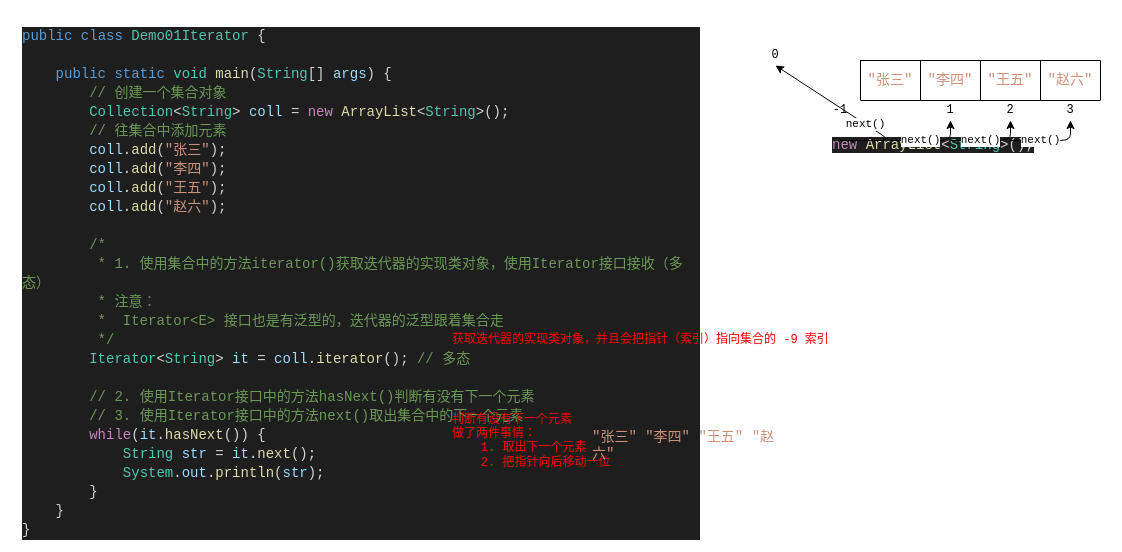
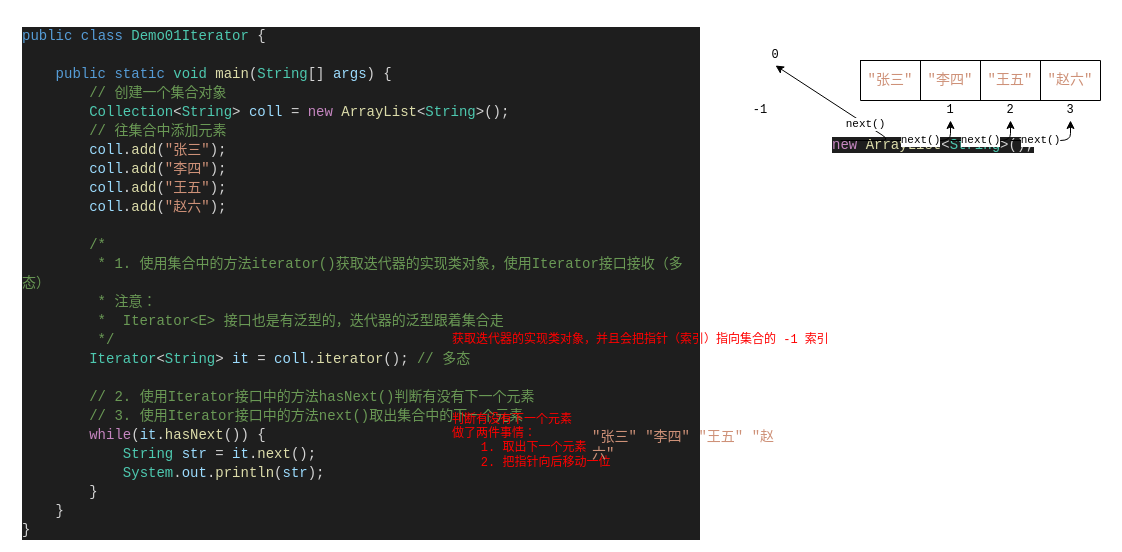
  <mxCell id="0" />
  <mxCell id="1" parent="0" />
  <mxCell id="2" value="&lt;div style=&quot;color: rgb(212 , 212 , 212) ; background-color: rgb(30 , 30 , 30) ; font-family: &amp;#34;consolas&amp;#34; , &amp;#34;courier new&amp;#34; , monospace ; font-weight: normal ; font-size: 14px ; line-height: 19px&quot;&gt;&lt;div&gt;&lt;span style=&quot;color: #569cd6&quot;&gt;public&lt;/span&gt;&lt;span style=&quot;color: #d4d4d4&quot;&gt;&amp;nbsp;&lt;/span&gt;&lt;span style=&quot;color: #569cd6&quot;&gt;class&lt;/span&gt;&lt;span style=&quot;color: #d4d4d4&quot;&gt;&amp;nbsp;&lt;/span&gt;&lt;span style=&quot;color: #4ec9b0&quot;&gt;Demo01Iterator&lt;/span&gt;&lt;span style=&quot;color: #d4d4d4&quot;&gt;&amp;nbsp;{&lt;/span&gt;&lt;/div&gt;&lt;br&gt;&lt;div&gt;&lt;span style=&quot;color: #d4d4d4&quot;&gt;&amp;nbsp;&amp;nbsp;&amp;nbsp;&amp;nbsp;&lt;/span&gt;&lt;span style=&quot;color: #569cd6&quot;&gt;public&lt;/span&gt;&lt;span style=&quot;color: #d4d4d4&quot;&gt;&amp;nbsp;&lt;/span&gt;&lt;span style=&quot;color: #569cd6&quot;&gt;static&lt;/span&gt;&lt;span style=&quot;color: #d4d4d4&quot;&gt;&amp;nbsp;&lt;/span&gt;&lt;span style=&quot;color: #4ec9b0&quot;&gt;void&lt;/span&gt;&lt;span style=&quot;color: #d4d4d4&quot;&gt;&amp;nbsp;&lt;/span&gt;&lt;span style=&quot;color: #dcdcaa&quot;&gt;main&lt;/span&gt;&lt;span style=&quot;color: #d4d4d4&quot;&gt;(&lt;/span&gt;&lt;span style=&quot;color: #4ec9b0&quot;&gt;String&lt;/span&gt;&lt;span style=&quot;color: #d4d4d4&quot;&gt;[]&amp;nbsp;&lt;/span&gt;&lt;span style=&quot;color: #9cdcfe&quot;&gt;args&lt;/span&gt;&lt;span style=&quot;color: #d4d4d4&quot;&gt;)&amp;nbsp;{&lt;/span&gt;&lt;/div&gt;&lt;div&gt;&lt;span style=&quot;color: #d4d4d4&quot;&gt;&amp;nbsp;&amp;nbsp;&amp;nbsp;&amp;nbsp;&amp;nbsp;&amp;nbsp;&amp;nbsp;&amp;nbsp;&lt;/span&gt;&lt;span style=&quot;color: #6a9955&quot;&gt;//&amp;nbsp;创建一个集合对象&lt;/span&gt;&lt;/div&gt;&lt;div&gt;&lt;span style=&quot;color: #d4d4d4&quot;&gt;&amp;nbsp;&amp;nbsp;&amp;nbsp;&amp;nbsp;&amp;nbsp;&amp;nbsp;&amp;nbsp;&amp;nbsp;&lt;/span&gt;&lt;span style=&quot;color: #4ec9b0&quot;&gt;Collection&lt;/span&gt;&lt;span style=&quot;color: #d4d4d4&quot;&gt;&amp;lt;&lt;/span&gt;&lt;span style=&quot;color: #4ec9b0&quot;&gt;String&lt;/span&gt;&lt;span style=&quot;color: #d4d4d4&quot;&gt;&amp;gt;&amp;nbsp;&lt;/span&gt;&lt;span style=&quot;color: #9cdcfe&quot;&gt;coll&lt;/span&gt;&lt;span style=&quot;color: #d4d4d4&quot;&gt;&amp;nbsp;=&amp;nbsp;&lt;/span&gt;&lt;span style=&quot;color: #c586c0&quot;&gt;new&lt;/span&gt;&lt;span style=&quot;color: #d4d4d4&quot;&gt;&amp;nbsp;&lt;/span&gt;&lt;span style=&quot;color: #dcdcaa&quot;&gt;ArrayList&lt;/span&gt;&lt;span style=&quot;color: #d4d4d4&quot;&gt;&amp;lt;&lt;/span&gt;&lt;span style=&quot;color: #4ec9b0&quot;&gt;String&lt;/span&gt;&lt;span style=&quot;color: #d4d4d4&quot;&gt;&amp;gt;();&lt;/span&gt;&lt;/div&gt;&lt;div&gt;&lt;span style=&quot;color: #d4d4d4&quot;&gt;&amp;nbsp;&amp;nbsp;&amp;nbsp;&amp;nbsp;&amp;nbsp;&amp;nbsp;&amp;nbsp;&amp;nbsp;&lt;/span&gt;&lt;span style=&quot;color: #6a9955&quot;&gt;//&amp;nbsp;往集合中添加元素&lt;/span&gt;&lt;/div&gt;&lt;div&gt;&lt;span style=&quot;color: #d4d4d4&quot;&gt;&amp;nbsp;&amp;nbsp;&amp;nbsp;&amp;nbsp;&amp;nbsp;&amp;nbsp;&amp;nbsp;&amp;nbsp;&lt;/span&gt;&lt;span style=&quot;color: #9cdcfe&quot;&gt;coll&lt;/span&gt;&lt;span style=&quot;color: #d4d4d4&quot;&gt;.&lt;/span&gt;&lt;span style=&quot;color: #dcdcaa&quot;&gt;add&lt;/span&gt;&lt;span style=&quot;color: #d4d4d4&quot;&gt;(&lt;/span&gt;&lt;span style=&quot;color: #ce9178&quot;&gt;&quot;张三&quot;&lt;/span&gt;&lt;span style=&quot;color: #d4d4d4&quot;&gt;);&lt;/span&gt;&lt;/div&gt;&lt;div&gt;&lt;span style=&quot;color: #d4d4d4&quot;&gt;&amp;nbsp;&amp;nbsp;&amp;nbsp;&amp;nbsp;&amp;nbsp;&amp;nbsp;&amp;nbsp;&amp;nbsp;&lt;/span&gt;&lt;span style=&quot;color: #9cdcfe&quot;&gt;coll&lt;/span&gt;&lt;span style=&quot;color: #d4d4d4&quot;&gt;.&lt;/span&gt;&lt;span style=&quot;color: #dcdcaa&quot;&gt;add&lt;/span&gt;&lt;span style=&quot;color: #d4d4d4&quot;&gt;(&lt;/span&gt;&lt;span style=&quot;color: #ce9178&quot;&gt;&quot;李四&quot;&lt;/span&gt;&lt;span style=&quot;color: #d4d4d4&quot;&gt;);&lt;/span&gt;&lt;/div&gt;&lt;div&gt;&lt;span style=&quot;color: #d4d4d4&quot;&gt;&amp;nbsp;&amp;nbsp;&amp;nbsp;&amp;nbsp;&amp;nbsp;&amp;nbsp;&amp;nbsp;&amp;nbsp;&lt;/span&gt;&lt;span style=&quot;color: #9cdcfe&quot;&gt;coll&lt;/span&gt;&lt;span style=&quot;color: #d4d4d4&quot;&gt;.&lt;/span&gt;&lt;span style=&quot;color: #dcdcaa&quot;&gt;add&lt;/span&gt;&lt;span style=&quot;color: #d4d4d4&quot;&gt;(&lt;/span&gt;&lt;span style=&quot;color: #ce9178&quot;&gt;&quot;王五&quot;&lt;/span&gt;&lt;span style=&quot;color: #d4d4d4&quot;&gt;);&lt;/span&gt;&lt;/div&gt;&lt;div&gt;&lt;span style=&quot;color: #d4d4d4&quot;&gt;&amp;nbsp;&amp;nbsp;&amp;nbsp;&amp;nbsp;&amp;nbsp;&amp;nbsp;&amp;nbsp;&amp;nbsp;&lt;/span&gt;&lt;span style=&quot;color: #9cdcfe&quot;&gt;coll&lt;/span&gt;&lt;span style=&quot;color: #d4d4d4&quot;&gt;.&lt;/span&gt;&lt;span style=&quot;color: #dcdcaa&quot;&gt;add&lt;/span&gt;&lt;span style=&quot;color: #d4d4d4&quot;&gt;(&lt;/span&gt;&lt;span style=&quot;color: #ce9178&quot;&gt;&quot;赵六&quot;&lt;/span&gt;&lt;span style=&quot;color: #d4d4d4&quot;&gt;);&lt;/span&gt;&lt;/div&gt;&lt;div&gt;&lt;span style=&quot;color: #d4d4d4&quot;&gt;&amp;nbsp;&amp;nbsp;&amp;nbsp;&amp;nbsp;&amp;nbsp;&amp;nbsp;&amp;nbsp;&amp;nbsp;&lt;/span&gt;&lt;/div&gt;&lt;div&gt;&lt;span style=&quot;color: #d4d4d4&quot;&gt;&amp;nbsp;&amp;nbsp;&amp;nbsp;&amp;nbsp;&amp;nbsp;&amp;nbsp;&amp;nbsp;&amp;nbsp;&lt;/span&gt;&lt;span style=&quot;color: #6a9955&quot;&gt;/*&lt;/span&gt;&lt;/div&gt;&lt;div&gt;&lt;span style=&quot;color: #6a9955&quot;&gt;&amp;nbsp;&amp;nbsp;&amp;nbsp;&amp;nbsp;&amp;nbsp;&amp;nbsp;&amp;nbsp;&amp;nbsp;&amp;nbsp;*&amp;nbsp;1.&amp;nbsp;使用集合中的方法iterator()获取迭代器的实现类对象，使用Iterator接口接收（多态）&lt;/span&gt;&lt;/div&gt;&lt;div&gt;&lt;span style=&quot;color: #6a9955&quot;&gt;&amp;nbsp;&amp;nbsp;&amp;nbsp;&amp;nbsp;&amp;nbsp;&amp;nbsp;&amp;nbsp;&amp;nbsp;&amp;nbsp;*&amp;nbsp;注意：&lt;/span&gt;&lt;/div&gt;&lt;div&gt;&lt;span style=&quot;color: #6a9955&quot;&gt;&amp;nbsp;&amp;nbsp;&amp;nbsp;&amp;nbsp;&amp;nbsp;&amp;nbsp;&amp;nbsp;&amp;nbsp;&amp;nbsp;*&amp;nbsp;&amp;nbsp;Iterator&amp;lt;E&amp;gt;&amp;nbsp;接口也是有泛型的，迭代器的泛型跟着集合走&lt;/span&gt;&lt;/div&gt;&lt;div&gt;&lt;span style=&quot;color: #6a9955&quot;&gt;&amp;nbsp;&amp;nbsp;&amp;nbsp;&amp;nbsp;&amp;nbsp;&amp;nbsp;&amp;nbsp;&amp;nbsp;&amp;nbsp;*/&lt;/span&gt;&lt;/div&gt;&lt;div&gt;&lt;span style=&quot;color: #d4d4d4&quot;&gt;&amp;nbsp;&amp;nbsp;&amp;nbsp;&amp;nbsp;&amp;nbsp;&amp;nbsp;&amp;nbsp;&amp;nbsp;&lt;/span&gt;&lt;span style=&quot;color: #4ec9b0&quot;&gt;Iterator&lt;/span&gt;&lt;span style=&quot;color: #d4d4d4&quot;&gt;&amp;lt;&lt;/span&gt;&lt;span style=&quot;color: #4ec9b0&quot;&gt;String&lt;/span&gt;&lt;span style=&quot;color: #d4d4d4&quot;&gt;&amp;gt;&amp;nbsp;&lt;/span&gt;&lt;span style=&quot;color: #9cdcfe&quot;&gt;it&lt;/span&gt;&lt;span style=&quot;color: #d4d4d4&quot;&gt;&amp;nbsp;=&amp;nbsp;&lt;/span&gt;&lt;span style=&quot;color: #9cdcfe&quot;&gt;coll&lt;/span&gt;&lt;span style=&quot;color: #d4d4d4&quot;&gt;.&lt;/span&gt;&lt;span style=&quot;color: #dcdcaa&quot;&gt;iterator&lt;/span&gt;&lt;span style=&quot;color: #d4d4d4&quot;&gt;();&amp;nbsp;&lt;/span&gt;&lt;span style=&quot;color: #6a9955&quot;&gt;//&amp;nbsp;多态&lt;/span&gt;&lt;/div&gt;&lt;br&gt;&lt;div&gt;&lt;span style=&quot;color: #d4d4d4&quot;&gt;&amp;nbsp;&amp;nbsp;&amp;nbsp;&amp;nbsp;&amp;nbsp;&amp;nbsp;&amp;nbsp;&amp;nbsp;&lt;/span&gt;&lt;span style=&quot;color: #6a9955&quot;&gt;//&amp;nbsp;2.&amp;nbsp;使用Iterator接口中的方法hasNext()判断有没有下一个元素&lt;/span&gt;&lt;/div&gt;&lt;div&gt;&lt;span style=&quot;color: #d4d4d4&quot;&gt;&amp;nbsp;&amp;nbsp;&amp;nbsp;&amp;nbsp;&amp;nbsp;&amp;nbsp;&amp;nbsp;&amp;nbsp;&lt;/span&gt;&lt;span style=&quot;color: #6a9955&quot;&gt;//&amp;nbsp;3.&amp;nbsp;使用Iterator接口中的方法next()取出集合中的下一个元素&lt;/span&gt;&lt;/div&gt;&lt;div&gt;&lt;span style=&quot;color: #d4d4d4&quot;&gt;&amp;nbsp; &amp;nbsp; &amp;nbsp; &amp;nbsp;&amp;nbsp;&lt;/span&gt;&lt;span style=&quot;font-family: &amp;#34;consolas&amp;#34; , &amp;#34;courier new&amp;#34; , monospace ; color: rgb(197 , 134 , 192)&quot;&gt;while&lt;/span&gt;&lt;span style=&quot;font-family: &amp;#34;consolas&amp;#34; , &amp;#34;courier new&amp;#34; , monospace&quot;&gt;(&lt;/span&gt;&lt;span style=&quot;font-family: &amp;#34;consolas&amp;#34; , &amp;#34;courier new&amp;#34; , monospace ; color: rgb(156 , 220 , 254)&quot;&gt;it&lt;/span&gt;&lt;span style=&quot;font-family: &amp;#34;consolas&amp;#34; , &amp;#34;courier new&amp;#34; , monospace&quot;&gt;.&lt;/span&gt;&lt;span style=&quot;font-family: &amp;#34;consolas&amp;#34; , &amp;#34;courier new&amp;#34; , monospace ; color: rgb(220 , 220 , 170)&quot;&gt;hasNext&lt;/span&gt;&lt;span style=&quot;font-family: &amp;#34;consolas&amp;#34; , &amp;#34;courier new&amp;#34; , monospace&quot;&gt;())&amp;nbsp;{&lt;/span&gt;&lt;/div&gt;&lt;div style=&quot;font-family: &amp;#34;consolas&amp;#34; , &amp;#34;courier new&amp;#34; , monospace ; line-height: 19px&quot;&gt;&lt;div&gt;&amp;nbsp;&amp;nbsp;&amp;nbsp;&amp;nbsp;&amp;nbsp;&amp;nbsp;&amp;nbsp;&amp;nbsp;&amp;nbsp;&amp;nbsp;&amp;nbsp;&amp;nbsp;&lt;span style=&quot;color: #4ec9b0&quot;&gt;String&lt;/span&gt;&amp;nbsp;&lt;span style=&quot;color: #9cdcfe&quot;&gt;str&lt;/span&gt;&amp;nbsp;=&amp;nbsp;&lt;span style=&quot;color: #9cdcfe&quot;&gt;it&lt;/span&gt;.&lt;span style=&quot;color: #dcdcaa&quot;&gt;next&lt;/span&gt;();&lt;/div&gt;&lt;div&gt;&amp;nbsp;&amp;nbsp;&amp;nbsp;&amp;nbsp;&amp;nbsp;&amp;nbsp;&amp;nbsp;&amp;nbsp;&amp;nbsp;&amp;nbsp;&amp;nbsp;&amp;nbsp;&lt;span style=&quot;color: #4ec9b0&quot;&gt;System&lt;/span&gt;.&lt;span style=&quot;color: #9cdcfe&quot;&gt;out&lt;/span&gt;.&lt;span style=&quot;color: #dcdcaa&quot;&gt;println&lt;/span&gt;(&lt;span style=&quot;color: #9cdcfe&quot;&gt;str&lt;/span&gt;);&lt;/div&gt;&lt;div&gt;&amp;nbsp;&amp;nbsp;&amp;nbsp;&amp;nbsp;&amp;nbsp;&amp;nbsp;&amp;nbsp;&amp;nbsp;}&lt;/div&gt;&lt;/div&gt;&lt;div&gt;&lt;span style=&quot;color: #d4d4d4&quot;&gt;&amp;nbsp;&amp;nbsp;&amp;nbsp;&amp;nbsp;}&lt;/span&gt;&lt;/div&gt;&lt;div&gt;&lt;span style=&quot;color: #d4d4d4&quot;&gt;}&lt;/span&gt;&lt;/div&gt;&lt;/div&gt;" style="text;whiteSpace=wrap;html=1;" vertex="1" parent="1"><mxGeometry width="680" height="510" as="geometry" x="20" y="20" /></mxCell>
  <mxCell id="3" value="&lt;span style=&quot;font-family: consolas, &amp;quot;courier new&amp;quot;, monospace; font-size: 14px; font-style: normal; font-weight: 400; letter-spacing: normal; text-align: left; text-indent: 0px; text-transform: none; word-spacing: 0px; background-color: rgb(30, 30, 30); color: rgb(197, 134, 192);&quot;&gt;new&lt;/span&gt;&lt;span style=&quot;color: rgb(212, 212, 212); font-family: consolas, &amp;quot;courier new&amp;quot;, monospace; font-size: 14px; font-style: normal; font-weight: 400; letter-spacing: normal; text-align: left; text-indent: 0px; text-transform: none; word-spacing: 0px; background-color: rgb(30, 30, 30);&quot;&gt;&amp;nbsp;&lt;/span&gt;&lt;span style=&quot;font-family: consolas, &amp;quot;courier new&amp;quot;, monospace; font-size: 14px; font-style: normal; font-weight: 400; letter-spacing: normal; text-align: left; text-indent: 0px; text-transform: none; word-spacing: 0px; background-color: rgb(30, 30, 30); color: rgb(220, 220, 170);&quot;&gt;ArrayList&lt;/span&gt;&lt;span style=&quot;color: rgb(212, 212, 212); font-family: consolas, &amp;quot;courier new&amp;quot;, monospace; font-size: 14px; font-style: normal; font-weight: 400; letter-spacing: normal; text-align: left; text-indent: 0px; text-transform: none; word-spacing: 0px; background-color: rgb(30, 30, 30);&quot;&gt;&amp;lt;&lt;/span&gt;&lt;span style=&quot;font-family: consolas, &amp;quot;courier new&amp;quot;, monospace; font-size: 14px; font-style: normal; font-weight: 400; letter-spacing: normal; text-align: left; text-indent: 0px; text-transform: none; word-spacing: 0px; background-color: rgb(30, 30, 30); color: rgb(78, 201, 176);&quot;&gt;String&lt;/span&gt;&lt;span style=&quot;color: rgb(212, 212, 212); font-family: consolas, &amp;quot;courier new&amp;quot;, monospace; font-size: 14px; font-style: normal; font-weight: 400; letter-spacing: normal; text-align: left; text-indent: 0px; text-transform: none; word-spacing: 0px; background-color: rgb(30, 30, 30);&quot;&gt;&amp;gt;();&lt;/span&gt;" style="text;whiteSpace=wrap;html=1;" vertex="1" parent="1"><mxGeometry x="830" y="130" width="210" height="30" as="geometry" /></mxCell>
  <mxCell id="4" value="0" style="text;html=1;strokeColor=none;fillColor=none;align=center;verticalAlign=middle;whiteSpace=wrap;rounded=0;fontFamily=Courier New;" vertex="1" parent="1"><mxGeometry x="755" y="45" width="40" height="20" as="geometry" /></mxCell>
  <mxCell id="5" value="1" style="text;html=1;strokeColor=none;fillColor=none;align=center;verticalAlign=middle;whiteSpace=wrap;rounded=0;fontFamily=Courier New;" vertex="1" parent="1"><mxGeometry x="930" y="100" width="40" height="20" as="geometry" /></mxCell>
  <mxCell id="6" value="2" style="text;html=1;strokeColor=none;fillColor=none;align=center;verticalAlign=middle;whiteSpace=wrap;rounded=0;fontFamily=Courier New;" vertex="1" parent="1"><mxGeometry x="990" y="100" width="40" height="20" as="geometry" /></mxCell>
  <mxCell id="7" value="3" style="text;html=1;strokeColor=none;fillColor=none;align=center;verticalAlign=middle;whiteSpace=wrap;rounded=0;fontFamily=Courier New;" vertex="1" parent="1"><mxGeometry x="1050" y="100" width="40" height="20" as="geometry" /></mxCell>
- <mxCell id="8" value="获取迭代器的实现类对象，并且会把指针（索引）指向集合的 -9 索引" style="text;html=1;align=left;verticalAlign=middle;resizable=0;points=[];autosize=1;fontFamily=Courier New;fontColor=#FF0000;" vertex="1" parent="1"><mxGeometry x="450" y="330" width="390" height="20" as="geometry" /></mxCell>
+ <mxCell id="8" value="获取迭代器的实现类对象，并且会把指针（索引）指向集合的 -1 索引" style="text;html=1;align=left;verticalAlign=middle;resizable=0;points=[];autosize=1;fontFamily=Courier New;fontColor=#FF0000;" vertex="1" parent="1"><mxGeometry x="450" y="330" width="390" height="20" as="geometry" /></mxCell>
  <mxCell id="9" value="" style="shape=table;html=1;whiteSpace=wrap;startSize=0;container=1;collapsible=0;childLayout=tableLayout;" vertex="1" parent="1"><mxGeometry x="860" y="60" width="240" height="40" as="geometry" /></mxCell>
  <mxCell id="10" value="" style="shape=partialRectangle;html=1;whiteSpace=wrap;collapsible=0;dropTarget=0;pointerEvents=0;fillColor=none;top=0;left=0;bottom=0;right=0;points=[[0,0.5],[1,0.5]];portConstraint=eastwest;" vertex="1" parent="9"><mxGeometry width="240" height="40" as="geometry" /></mxCell>
  <mxCell id="11" value="&lt;span style=&quot;color: rgb(206 , 145 , 120) ; font-family: &amp;#34;consolas&amp;#34; , &amp;#34;courier new&amp;#34; , monospace ; font-size: 14px ; text-align: left&quot;&gt;&quot;张三&quot;&lt;/span&gt;" style="shape=partialRectangle;html=1;whiteSpace=wrap;connectable=0;overflow=hidden;fillColor=none;top=0;left=0;bottom=0;right=0;" vertex="1" parent="10"><mxGeometry width="60" height="40" as="geometry" /></mxCell>
  <mxCell id="12" value="&lt;span style=&quot;color: rgb(206 , 145 , 120) ; font-family: &amp;#34;consolas&amp;#34; , &amp;#34;courier new&amp;#34; , monospace ; font-size: 14px ; text-align: left&quot;&gt;&quot;李四&quot;&lt;/span&gt;" style="shape=partialRectangle;html=1;whiteSpace=wrap;connectable=0;overflow=hidden;fillColor=none;top=0;left=0;bottom=0;right=0;" vertex="1" parent="10"><mxGeometry x="60" width="60" height="40" as="geometry" /></mxCell>
  <mxCell id="13" value="&lt;span style=&quot;color: rgb(206 , 145 , 120) ; font-family: &amp;#34;consolas&amp;#34; , &amp;#34;courier new&amp;#34; , monospace ; font-size: 14px ; text-align: left&quot;&gt;&quot;王五&quot;&lt;/span&gt;" style="shape=partialRectangle;html=1;whiteSpace=wrap;connectable=0;overflow=hidden;fillColor=none;top=0;left=0;bottom=0;right=0;" vertex="1" parent="10"><mxGeometry x="120" width="60" height="40" as="geometry" /></mxCell>
  <mxCell id="14" value="&lt;span style=&quot;color: rgb(206 , 145 , 120) ; font-family: &amp;#34;consolas&amp;#34; , &amp;#34;courier new&amp;#34; , monospace ; font-size: 14px ; text-align: left&quot;&gt;&quot;赵六&quot;&lt;/span&gt;" style="shape=partialRectangle;html=1;whiteSpace=wrap;connectable=0;overflow=hidden;fillColor=none;top=0;left=0;bottom=0;right=0;" vertex="1" parent="10"><mxGeometry x="180" width="60" height="40" as="geometry" /></mxCell>
  <mxCell id="15" value="判断有没有下一个元素" style="text;html=1;align=left;verticalAlign=middle;resizable=0;points=[];autosize=1;fontFamily=Courier New;fontColor=#FF0000;" vertex="1" parent="1"><mxGeometry x="450" y="410" width="180" height="20" as="geometry" /></mxCell>
- <mxCell id="16" value="-1" style="text;html=1;strokeColor=none;fillColor=none;align=center;verticalAlign=middle;whiteSpace=wrap;rounded=0;fontFamily=Courier New;" vertex="1" parent="1"><mxGeometry x="820" y="100" width="40" height="20" as="geometry" /></mxCell>
+ <mxCell id="16" value="-1" style="text;html=1;strokeColor=none;fillColor=none;align=center;verticalAlign=middle;whiteSpace=wrap;rounded=0;fontFamily=Courier New;" vertex="1" parent="1"><mxGeometry x="740" y="100" width="40" height="20" as="geometry" /></mxCell>
  <mxCell id="17" value="做了两件事情：&lt;br&gt;&amp;nbsp; &amp;nbsp; 1. 取出下一个元素&lt;br&gt;&amp;nbsp; &amp;nbsp; 2. 把指针向后移动一位" style="text;html=1;align=left;verticalAlign=top;resizable=0;points=[];autosize=1;fontFamily=Courier New;fontColor=#FF0000;" vertex="1" parent="1"><mxGeometry x="450" y="420" width="170" height="50" as="geometry" /></mxCell>
  <mxCell id="18" value="next()" style="endArrow=classic;html=1;fontFamily=Courier New;entryX=0.5;entryY=1;entryDx=0;entryDy=0;" edge="1" parent="1" target="4"><mxGeometry x="-0.143" width="50" height="50" relative="1" as="geometry"><mxPoint x="840" y="140" as="sourcePoint" /><mxPoint x="960" y="260" as="targetPoint" /><Array as="points"><mxPoint x="860" y="140" /><mxPoint x="890" y="140" /></Array><mxPoint as="offset" /></mxGeometry></mxCell>
  <mxCell id="19" value="next()" style="endArrow=classic;html=1;fontFamily=Courier New;entryX=0.5;entryY=1;entryDx=0;entryDy=0;" edge="1" parent="1"><mxGeometry x="-0.25" width="50" height="50" relative="1" as="geometry"><mxPoint x="890" y="140" as="sourcePoint" /><mxPoint x="950" y="120" as="targetPoint" /><Array as="points"><mxPoint x="920" y="140" /><mxPoint x="950" y="140" /></Array><mxPoint as="offset" /></mxGeometry></mxCell>
  <mxCell id="20" value="next()" style="endArrow=classic;html=1;fontFamily=Courier New;entryX=0.5;entryY=1;entryDx=0;entryDy=0;" edge="1" parent="1"><mxGeometry x="-0.25" width="50" height="50" relative="1" as="geometry"><mxPoint x="950" y="140" as="sourcePoint" /><mxPoint x="1010" y="120" as="targetPoint" /><Array as="points"><mxPoint x="980" y="140" /><mxPoint x="1010" y="140" /></Array><mxPoint as="offset" /></mxGeometry></mxCell>
  <mxCell id="21" value="next()" style="endArrow=classic;html=1;fontFamily=Courier New;entryX=0.5;entryY=1;entryDx=0;entryDy=0;" edge="1" parent="1"><mxGeometry x="-0.25" width="50" height="50" relative="1" as="geometry"><mxPoint x="1010" y="140" as="sourcePoint" /><mxPoint x="1070" y="120" as="targetPoint" /><Array as="points"><mxPoint x="1040" y="140" /><mxPoint x="1070" y="140" /></Array><mxPoint as="offset" /></mxGeometry></mxCell>
  <mxCell id="22" value="&lt;span style=&quot;color: rgb(206 , 145 , 120) ; font-family: &amp;#34;consolas&amp;#34; , &amp;#34;courier new&amp;#34; , monospace ; font-size: 14px ; font-style: normal ; font-weight: 400 ; letter-spacing: normal ; text-align: left ; text-indent: 0px ; text-transform: none ; word-spacing: 0px ; display: inline ; float: none&quot;&gt;&quot;张三&quot;&amp;nbsp;&lt;/span&gt;&lt;span style=&quot;color: rgb(206 , 145 , 120) ; font-family: &amp;#34;consolas&amp;#34; , &amp;#34;courier new&amp;#34; , monospace ; font-size: 14px&quot;&gt;&quot;李四&quot;&amp;nbsp;&lt;/span&gt;&lt;span style=&quot;color: rgb(206 , 145 , 120) ; font-family: &amp;#34;consolas&amp;#34; , &amp;#34;courier new&amp;#34; , monospace ; font-size: 14px&quot;&gt;&quot;王五&quot;&amp;nbsp;&lt;/span&gt;&lt;span style=&quot;color: rgb(206 , 145 , 120) ; font-family: &amp;#34;consolas&amp;#34; , &amp;#34;courier new&amp;#34; , monospace ; font-size: 14px&quot;&gt;&quot;赵六&quot;&lt;/span&gt;" style="text;whiteSpace=wrap;html=1;fontFamily=Courier New;fontColor=#000000;verticalAlign=middle;" vertex="1" parent="1"><mxGeometry x="590" y="435" width="200" height="20" as="geometry" /></mxCell>
